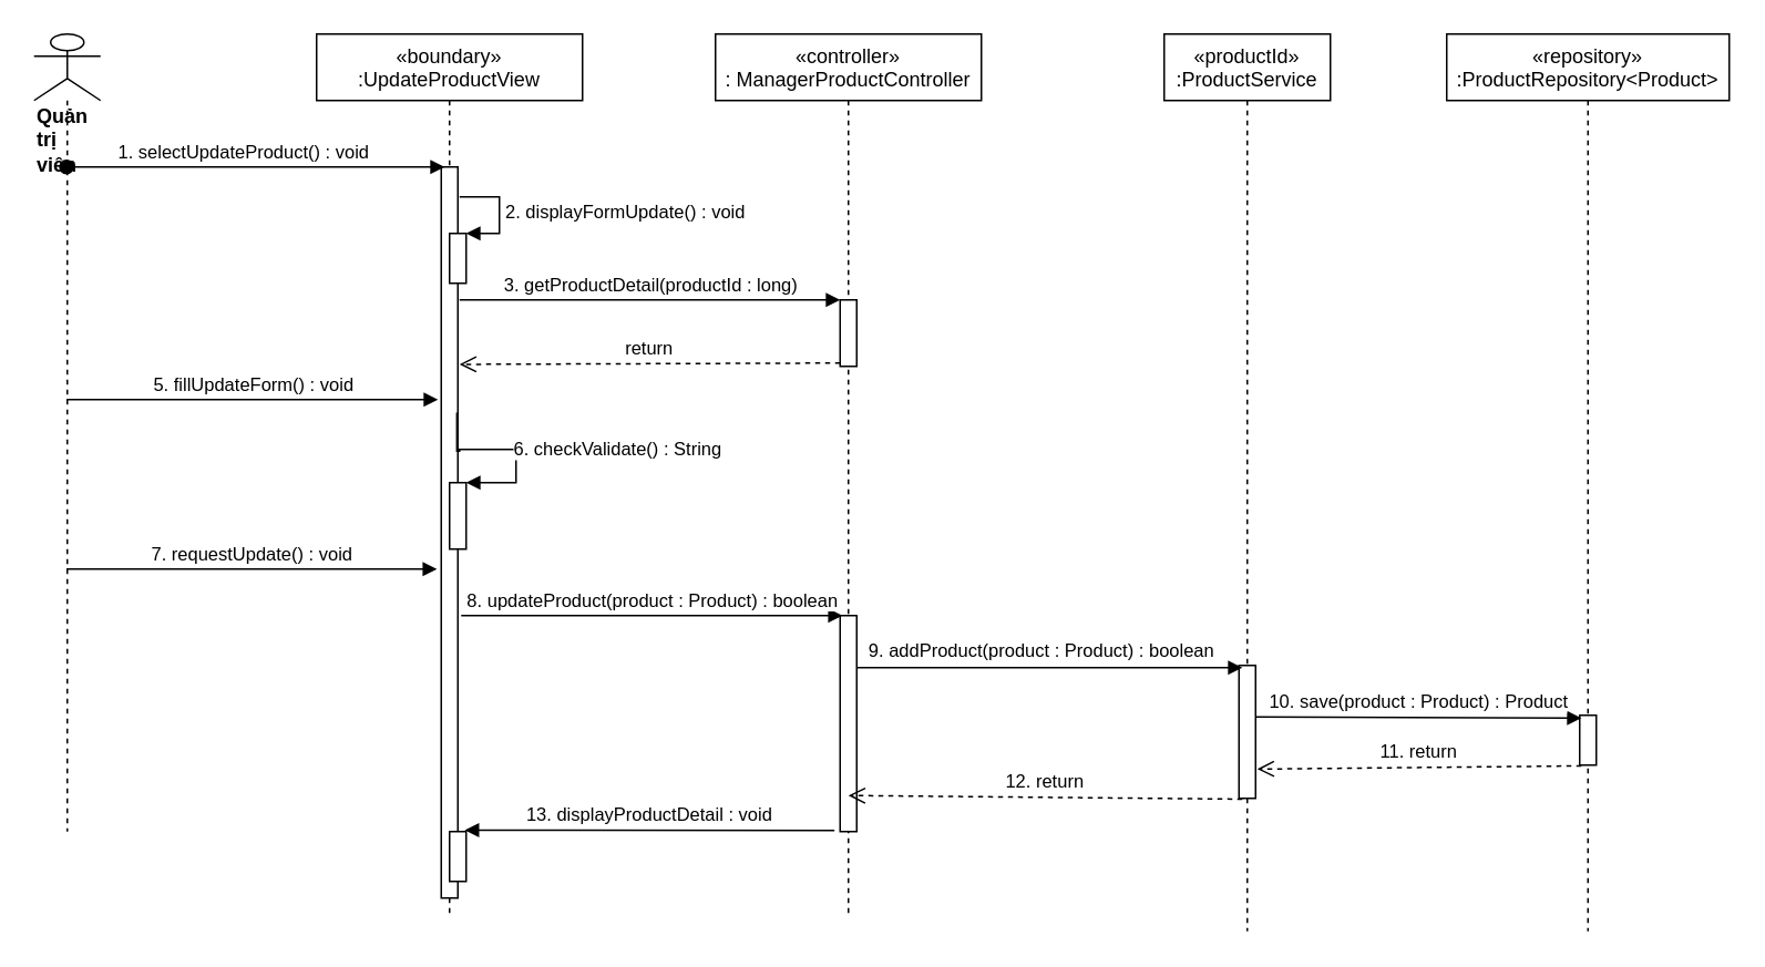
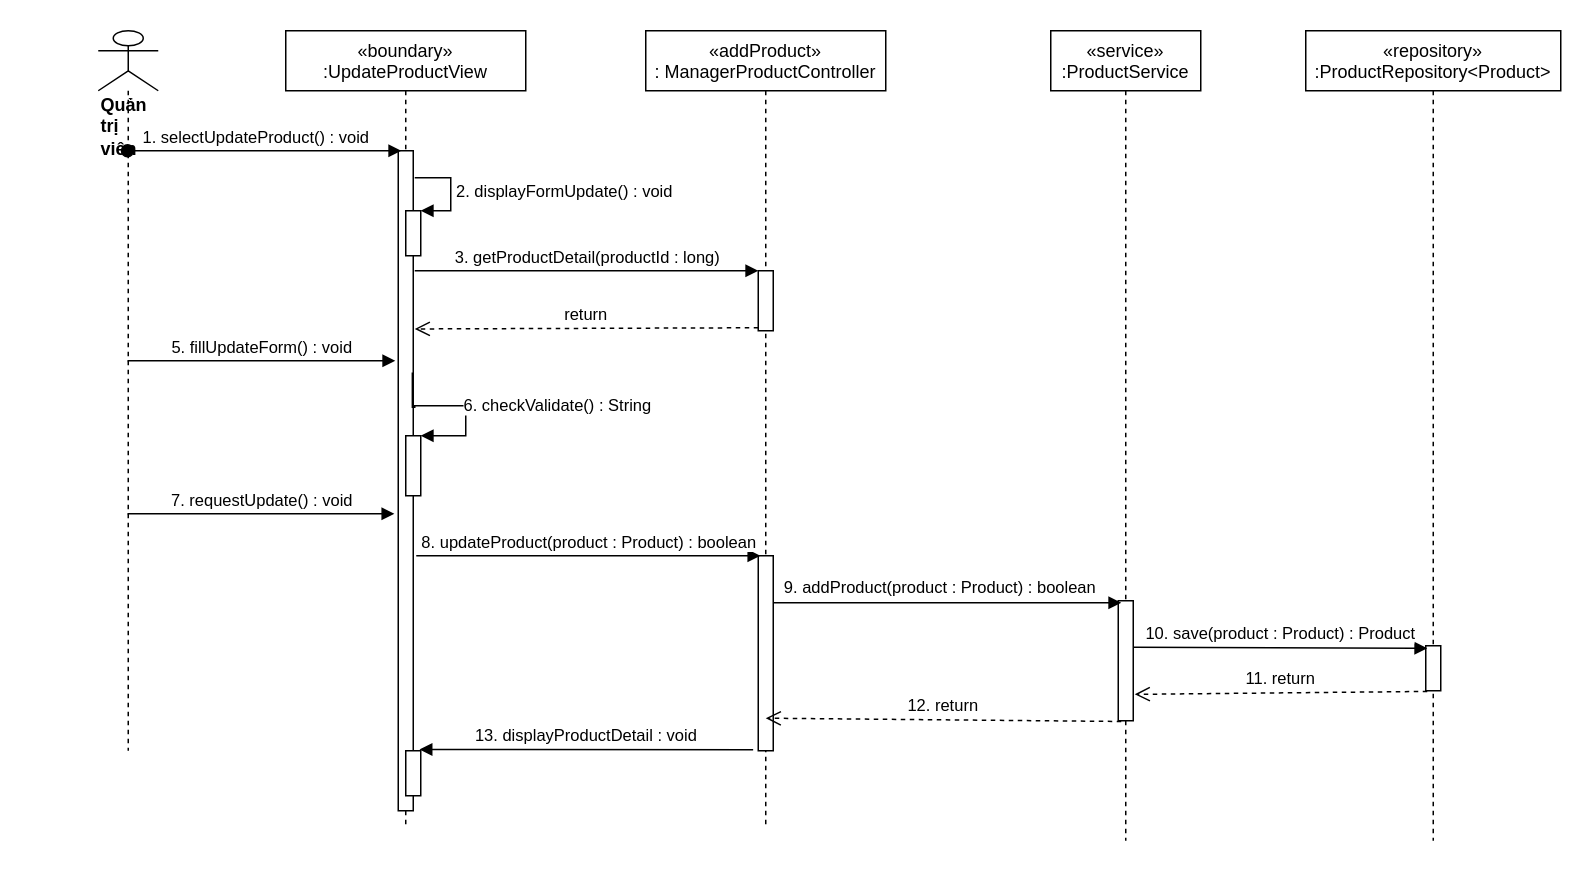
  <mxCell id="0" />
  <mxCell id="1" parent="0" />
  <mxCell id="2" value="«boundary»&#10;:UpdateProductView" style="shape=umlLifeline;perimeter=lifelinePerimeter;container=1;collapsible=0;recursiveResize=0;rounded=0;shadow=0;strokeWidth=1;" parent="1" vertex="1"><mxGeometry x="190" y="20" width="160" height="530" as="geometry" /></mxCell>
  <mxCell id="3" value="" style="points=[];perimeter=orthogonalPerimeter;rounded=0;shadow=0;strokeWidth=1;" parent="2" vertex="1"><mxGeometry x="75" y="80" width="10" height="440" as="geometry" /></mxCell>
  <mxCell id="4" value="" style="html=1;points=[];perimeter=orthogonalPerimeter;" parent="2" vertex="1"><mxGeometry x="80" y="270" width="10" height="40" as="geometry" /></mxCell>
  <mxCell id="5" value="6. checkValidate() : String" style="edgeStyle=orthogonalEdgeStyle;html=1;align=left;spacingLeft=2;endArrow=block;rounded=0;entryX=1;entryY=0;exitX=0.94;exitY=0.336;exitDx=0;exitDy=0;exitPerimeter=0;" parent="2" source="3" target="4" edge="1"><mxGeometry relative="1" as="geometry"><mxPoint x="90" y="250" as="sourcePoint" /><Array as="points"><mxPoint x="86" y="251" /><mxPoint x="86" y="250" /><mxPoint x="120" y="250" /><mxPoint x="120" y="270" /></Array></mxGeometry></mxCell>
- <mxCell id="6" value="«controller»&#10;: ManagerProductController" style="shape=umlLifeline;perimeter=lifelinePerimeter;container=1;collapsible=0;recursiveResize=0;rounded=0;shadow=0;strokeWidth=1;" parent="1" vertex="1"><mxGeometry x="430" y="20" width="160" height="530" as="geometry" /></mxCell>
+ <mxCell id="6" value="«addProduct»&#10;: ManagerProductController" style="shape=umlLifeline;perimeter=lifelinePerimeter;container=1;collapsible=0;recursiveResize=0;rounded=0;shadow=0;strokeWidth=1;" parent="1" vertex="1"><mxGeometry x="430" y="20" width="160" height="530" as="geometry" /></mxCell>
  <mxCell id="7" value="" style="html=1;points=[];perimeter=orthogonalPerimeter;" parent="6" vertex="1"><mxGeometry x="75" y="160" width="10" height="40" as="geometry" /></mxCell>
  <mxCell id="8" value="" style="points=[];perimeter=orthogonalPerimeter;rounded=0;shadow=0;strokeWidth=1;" parent="6" vertex="1"><mxGeometry x="75" y="350" width="10" height="130" as="geometry" /></mxCell>
- <mxCell id="9" value="&lt;div&gt;&lt;b&gt;Quản trị viên&lt;/b&gt;&lt;/div&gt;" style="shape=umlLifeline;participant=umlActor;perimeter=lifelinePerimeter;whiteSpace=wrap;html=1;container=1;collapsible=0;recursiveResize=0;verticalAlign=top;spacingTop=36;outlineConnect=0;align=left;size=40;" parent="1" vertex="1"><mxGeometry x="20" y="20" width="40" height="480" as="geometry" /></mxCell>
+ <mxCell id="9" value="&lt;div&gt;&lt;b&gt;Quản trị viên&lt;/b&gt;&lt;/div&gt;" style="shape=umlLifeline;participant=umlActor;perimeter=lifelinePerimeter;whiteSpace=wrap;html=1;container=1;collapsible=0;recursiveResize=0;verticalAlign=top;spacingTop=36;outlineConnect=0;align=left;size=40;" parent="1" vertex="1"><mxGeometry x="65" y="20" width="40" height="480" as="geometry" /></mxCell>
  <mxCell id="10" value="1. selectUpdateProduct() : void" style="verticalAlign=bottom;startArrow=oval;endArrow=block;startSize=8;shadow=0;strokeWidth=1;entryX=0.2;entryY=0;entryDx=0;entryDy=0;entryPerimeter=0;" parent="1" source="9" target="3" edge="1"><mxGeometry x="-0.06" relative="1" as="geometry"><mxPoint x="-170" y="110" as="sourcePoint" /><mxPoint as="offset" /><mxPoint x="25.4" y="100.48" as="targetPoint" /></mxGeometry></mxCell>
- <mxCell id="11" value="«productId»&#10;:ProductService" style="shape=umlLifeline;perimeter=lifelinePerimeter;container=1;collapsible=0;recursiveResize=0;rounded=0;shadow=0;strokeWidth=1;" parent="1" vertex="1"><mxGeometry x="700" y="20" width="100" height="540" as="geometry" /></mxCell>
+ <mxCell id="11" value="«service»&#10;:ProductService" style="shape=umlLifeline;perimeter=lifelinePerimeter;container=1;collapsible=0;recursiveResize=0;rounded=0;shadow=0;strokeWidth=1;" parent="1" vertex="1"><mxGeometry x="700" y="20" width="100" height="540" as="geometry" /></mxCell>
  <mxCell id="12" value="" style="points=[];perimeter=orthogonalPerimeter;rounded=0;shadow=0;strokeWidth=1;" parent="11" vertex="1"><mxGeometry x="45" y="380" width="10" height="80" as="geometry" /></mxCell>
  <mxCell id="13" value="" style="html=1;verticalAlign=bottom;endArrow=block;entryX=0.2;entryY=0.017;entryDx=0;entryDy=0;entryPerimeter=0;" parent="1" source="8" target="12" edge="1"><mxGeometry width="80" relative="1" as="geometry"><mxPoint x="339" y="161.68" as="sourcePoint" /><mxPoint x="500" y="162" as="targetPoint" /></mxGeometry></mxCell>
  <mxCell id="14" value="9. addProduct(product : Product) : boolean" style="edgeLabel;html=1;align=center;verticalAlign=middle;resizable=0;points=[];" parent="13" vertex="1" connectable="0"><mxGeometry x="-0.077" y="4" relative="1" as="geometry"><mxPoint x="3" y="-7" as="offset" /></mxGeometry></mxCell>
  <mxCell id="15" value="12. return" style="html=1;verticalAlign=bottom;endArrow=open;dashed=1;endSize=8;exitX=0.2;exitY=1.006;exitDx=0;exitDy=0;exitPerimeter=0;entryX=0.5;entryY=0.833;entryDx=0;entryDy=0;entryPerimeter=0;" parent="1" source="12" target="8" edge="1"><mxGeometry relative="1" as="geometry"><mxPoint x="575" y="201.015" as="sourcePoint" /><mxPoint x="520" y="480" as="targetPoint" /></mxGeometry></mxCell>
  <mxCell id="16" value="13. displayProductDetail : void" style="verticalAlign=bottom;endArrow=block;shadow=0;strokeWidth=1;exitX=-0.34;exitY=0.995;exitDx=0;exitDy=0;exitPerimeter=0;entryX=0.92;entryY=-0.027;entryDx=0;entryDy=0;entryPerimeter=0;" parent="1" source="8" target="23" edge="1"><mxGeometry relative="1" as="geometry"><mxPoint x="280" y="259" as="sourcePoint" /><mxPoint x="290" y="499" as="targetPoint" /></mxGeometry></mxCell>
  <mxCell id="17" value="«repository»&#10;:ProductRepository&lt;Product&gt;" style="shape=umlLifeline;perimeter=lifelinePerimeter;container=1;collapsible=0;recursiveResize=0;rounded=0;shadow=0;strokeWidth=1;" parent="1" vertex="1"><mxGeometry x="870" y="20" width="170" height="540" as="geometry" /></mxCell>
  <mxCell id="18" value="" style="points=[];perimeter=orthogonalPerimeter;rounded=0;shadow=0;strokeWidth=1;" parent="17" vertex="1"><mxGeometry x="80" y="410" width="10" height="30" as="geometry" /></mxCell>
  <mxCell id="19" value="10. save(product : Product) : Product" style="html=1;verticalAlign=bottom;endArrow=block;entryX=0.1;entryY=0.055;entryDx=0;entryDy=0;entryPerimeter=0;exitX=1;exitY=0.388;exitDx=0;exitDy=0;exitPerimeter=0;" parent="1" target="18" edge="1" source="12"><mxGeometry width="80" relative="1" as="geometry"><mxPoint x="774" y="432" as="sourcePoint" /><mxPoint x="740" y="179" as="targetPoint" /></mxGeometry></mxCell>
  <mxCell id="20" value="11. return" style="html=1;verticalAlign=bottom;endArrow=open;dashed=1;endSize=8;exitX=0.1;exitY=1.015;exitDx=0;exitDy=0;exitPerimeter=0;entryX=1.1;entryY=0.78;entryDx=0;entryDy=0;entryPerimeter=0;" parent="1" source="18" target="12" edge="1"><mxGeometry relative="1" as="geometry"><mxPoint x="520" y="240" as="sourcePoint" /><mxPoint x="810" y="460" as="targetPoint" /></mxGeometry></mxCell>
  <mxCell id="21" value="5. fillUpdateForm() : void" style="html=1;verticalAlign=bottom;endArrow=block;" parent="1" source="9" edge="1"><mxGeometry width="80" relative="1" as="geometry"><mxPoint x="110" y="210" as="sourcePoint" /><mxPoint x="263" y="240" as="targetPoint" /></mxGeometry></mxCell>
  <mxCell id="22" value="8. updateProduct(product : Product) : boolean" style="html=1;verticalAlign=bottom;endArrow=block;entryX=0.14;entryY=0;entryDx=0;entryDy=0;entryPerimeter=0;" parent="1" target="8" edge="1"><mxGeometry width="80" relative="1" as="geometry"><mxPoint x="277" y="370" as="sourcePoint" /><mxPoint x="430" y="310" as="targetPoint" /></mxGeometry></mxCell>
  <mxCell id="23" value="" style="html=1;points=[];perimeter=orthogonalPerimeter;" parent="1" vertex="1"><mxGeometry x="270" y="500" width="10" height="30" as="geometry" /></mxCell>
  <mxCell id="24" value="3. getProductDetail(productId : long)" style="html=1;verticalAlign=bottom;endArrow=block;entryX=0;entryY=0;exitX=1.1;exitY=0.182;exitDx=0;exitDy=0;exitPerimeter=0;" parent="1" source="3" target="7" edge="1"><mxGeometry relative="1" as="geometry"><mxPoint x="395" y="170" as="sourcePoint" /></mxGeometry></mxCell>
  <mxCell id="25" value="return" style="html=1;verticalAlign=bottom;endArrow=open;dashed=1;endSize=8;exitX=0;exitY=0.95;entryX=1.1;entryY=0.27;entryDx=0;entryDy=0;entryPerimeter=0;" parent="1" source="7" target="3" edge="1"><mxGeometry relative="1" as="geometry"><mxPoint x="290" y="208" as="targetPoint" /></mxGeometry></mxCell>
  <mxCell id="26" value="7. requestUpdate() : void" style="html=1;verticalAlign=bottom;endArrow=block;entryX=-0.26;entryY=0.55;entryDx=0;entryDy=0;entryPerimeter=0;" parent="1" source="9" target="3" edge="1"><mxGeometry width="80" relative="1" as="geometry"><mxPoint x="240" y="310" as="sourcePoint" /><mxPoint x="220" y="310" as="targetPoint" /></mxGeometry></mxCell>
  <mxCell id="27" value="" style="html=1;points=[];perimeter=orthogonalPerimeter;" vertex="1" parent="1"><mxGeometry x="270" y="140" width="10" height="30" as="geometry" /></mxCell>
  <mxCell id="28" value="2. displayFormUpdate() : void" style="edgeStyle=orthogonalEdgeStyle;html=1;align=left;spacingLeft=2;endArrow=block;rounded=0;entryX=1;entryY=0;exitX=1.1;exitY=0.041;exitDx=0;exitDy=0;exitPerimeter=0;" edge="1" target="27" parent="1" source="3"><mxGeometry relative="1" as="geometry"><mxPoint x="280" y="120" as="sourcePoint" /><Array as="points"><mxPoint x="300" y="118" /><mxPoint x="300" y="140" /></Array></mxGeometry></mxCell>
